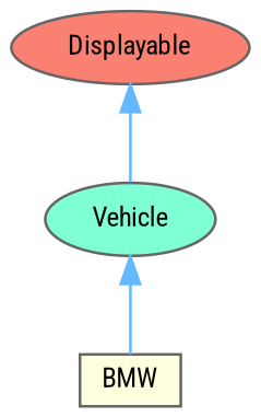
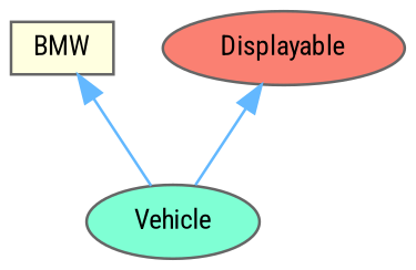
  digraph {
    fontname="Roboto Condensed"
    node [color=gray40 fontname="Roboto Condensed" fontsize=10 shape=ellipse style=filled]
    edge [color=steelblue1 dir=back fontname="Roboto Condensed" fontsize=10 labelfontname=Helvetica labelfontsize=10 style=solid]
    n1 [fillcolor=lightyellow fontcolor=black height=0.2 label=BMW shape=box width=0.4]
    n2 [fillcolor=aquamarine height=0.2 label=Vehicle width=0.4]
    n3 [fillcolor=salmon height=0.2 label=Displayable width=0.4]
-   n2 -> n1
+   n1 -> n2
    n3 -> n2
  }
